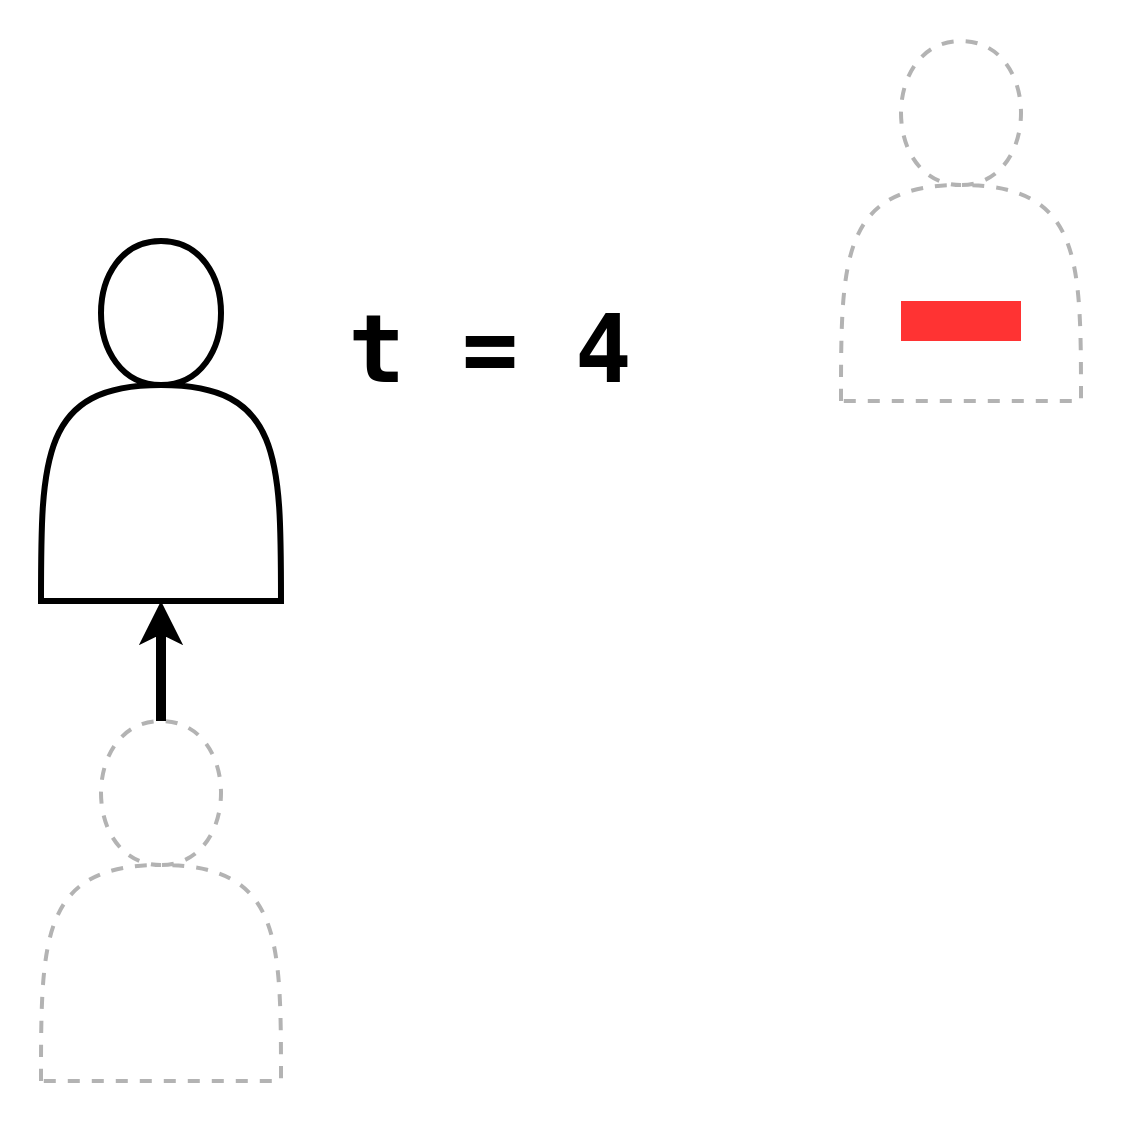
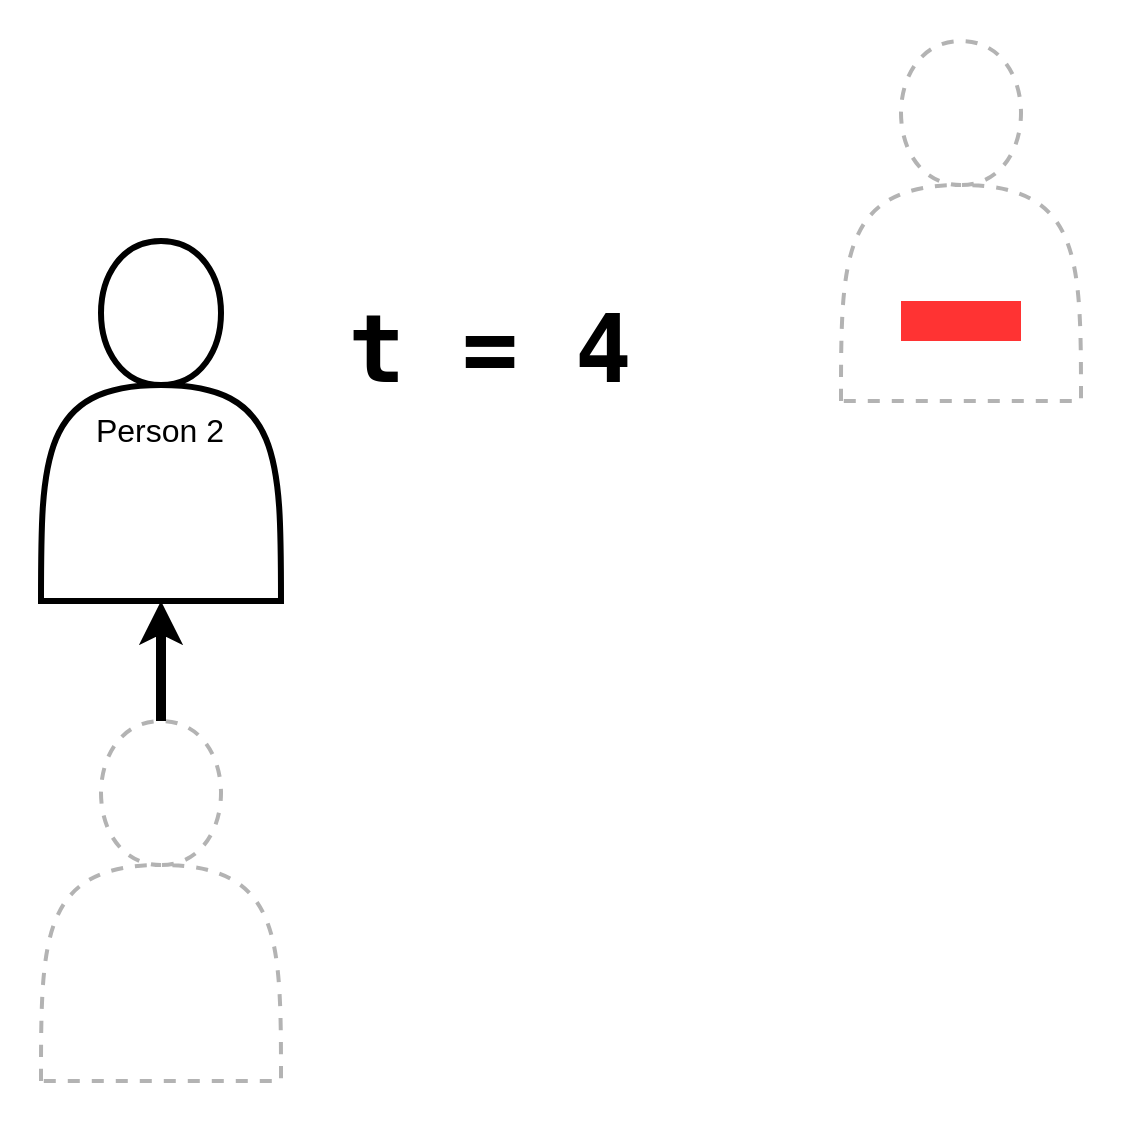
  <mxCell id="0" />
  <mxCell id="1" parent="0" />
  <mxCell id="2" value="" style="shape=actor;whiteSpace=wrap;html=1;strokeWidth=2;dashed=1;fillColor=none;strokeColor=#B3B3B3;" parent="1" vertex="1"><mxGeometry x="420" y="20" width="120" height="180" as="geometry" /></mxCell>
  <mxCell id="3" value="" style="shape=actor;whiteSpace=wrap;html=1;strokeWidth=2;dashed=1;strokeColor=#B3B3B3;" parent="1" vertex="1"><mxGeometry x="20" y="360" width="120" height="180" as="geometry" /></mxCell>
  <mxCell id="4" value="&lt;pre&gt;&lt;font size=&quot;1&quot;&gt;&lt;b style=&quot;font-size: 47px;&quot;&gt;t = 4&lt;br&gt;&lt;/b&gt;&lt;/font&gt;&lt;/pre&gt;" style="text;html=1;strokeColor=none;fillColor=none;align=center;verticalAlign=middle;whiteSpace=wrap;rounded=0;" parent="1" vertex="1"><mxGeometry x="185" y="160" width="120" height="30" as="geometry" /></mxCell>
  <mxCell id="5" value="" style="shape=actor;whiteSpace=wrap;html=1;strokeWidth=3;" parent="1" vertex="1"><mxGeometry x="20" y="120" width="120" height="180" as="geometry" /></mxCell>
+ <mxCell id="6" value="&lt;font style=&quot;font-size: 16px;&quot;&gt;Person 2&lt;br&gt;&lt;/font&gt;" style="text;html=1;strokeColor=none;fillColor=none;align=center;verticalAlign=middle;whiteSpace=wrap;rounded=0;" parent="1" vertex="1"><mxGeometry x="30" y="200" width="100" height="30" as="geometry" /></mxCell>
  <mxCell id="7" style="edgeStyle=orthogonalEdgeStyle;orthogonalLoop=1;jettySize=auto;html=1;exitX=0.5;exitY=0;exitDx=0;exitDy=0;strokeWidth=5;rounded=0;entryX=0.5;entryY=1;entryDx=0;entryDy=0;" parent="1" source="3" target="5" edge="1"><mxGeometry relative="1" as="geometry"><mxPoint x="138" y="120" as="sourcePoint" /><mxPoint x="170" y="440" as="targetPoint" /><Array as="points" /></mxGeometry></mxCell>
  <mxCell id="8" value="" style="rounded=0;whiteSpace=wrap;html=1;strokeColor=none;fillStyle=solid;fillColor=#FF3333;" vertex="1" parent="1"><mxGeometry x="450" y="150" width="60" height="20" as="geometry" /></mxCell>
